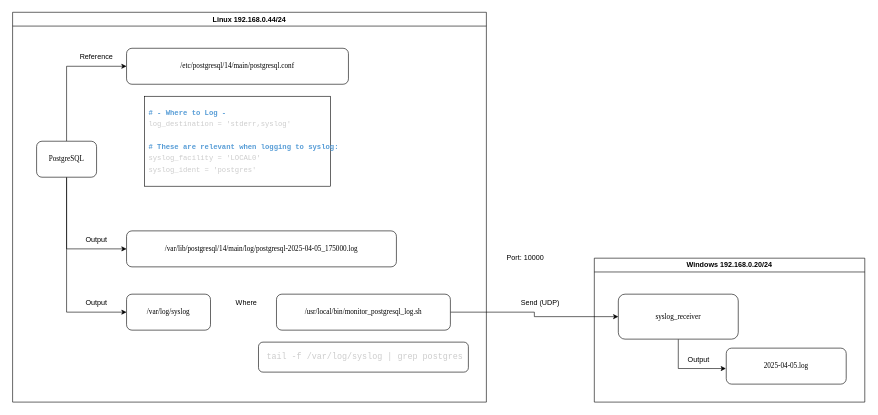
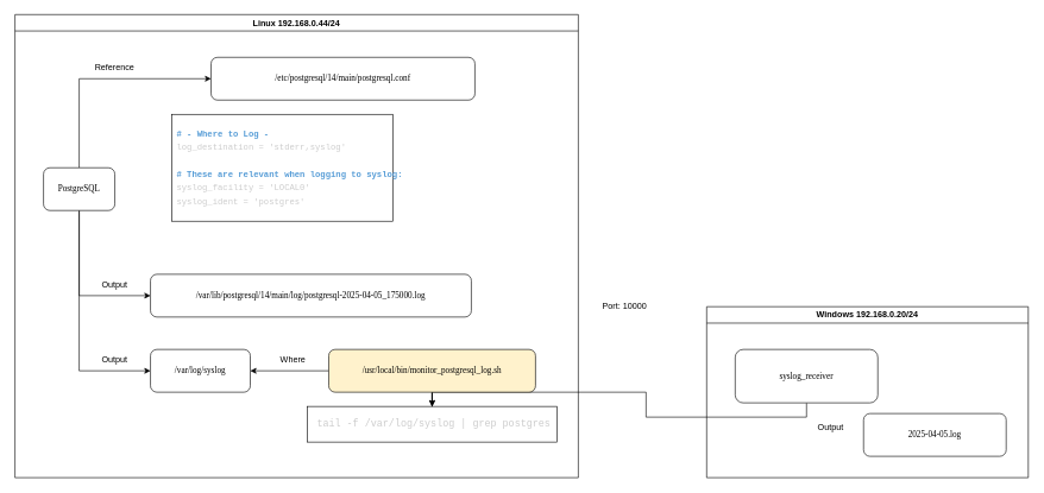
  <mxCell id="0" />
  <mxCell id="1" parent="0" />
  <mxCell id="2" value="Windows 192.168.0.20/24" style="swimlane;whiteSpace=wrap;html=1;" parent="1" vertex="1"><mxGeometry x="990" y="430" width="451" height="240" as="geometry" /></mxCell>
  <mxCell id="3" value="2025-04-05.log" style="rounded=1;whiteSpace=wrap;html=1;fontFamily=PlemolJP;" parent="2" vertex="1"><mxGeometry x="220" y="150" width="200" height="60" as="geometry" /></mxCell>
  <mxCell id="4" value="Output" style="text;html=1;align=center;verticalAlign=middle;whiteSpace=wrap;rounded=0;" vertex="1" parent="2"><mxGeometry x="144" y="154" width="60" height="30" as="geometry" /></mxCell>
  <mxCell id="5" value="Linux 192.168.0.44/24" style="swimlane;whiteSpace=wrap;html=1;" parent="1" vertex="1"><mxGeometry x="20" y="20" width="790" height="650" as="geometry"><mxRectangle x="50" y="220" width="160" height="30" as="alternateBounds" /></mxGeometry></mxCell>
  <mxCell id="6" value="Where" style="text;html=1;align=center;verticalAlign=middle;whiteSpace=wrap;rounded=0;" parent="5" vertex="1"><mxGeometry x="360" y="470" width="60" height="30" as="geometry" /></mxCell>
- <mxCell id="7" value="&lt;div style=&quot;color: rgb(204, 204, 204); font-family: PlemolJP, Consolas, &amp;quot;Courier New&amp;quot;, monospace; font-size: 14px; line-height: 19px; white-space: pre;&quot;&gt;&lt;div style=&quot;line-height: 19px;&quot;&gt;&lt;div style=&quot;line-height: 19px;&quot;&gt;&lt;div style=&quot;line-height: 19px;&quot;&gt;tail -f /var/log/syslog | grep postgres&lt;/div&gt;&lt;/div&gt;&lt;/div&gt;&lt;/div&gt;" style="whiteSpace=wrap;html=1;align=center;labelBackgroundColor=none;spacingLeft=5;rounded=1;" parent="5" vertex="1"><mxGeometry x="410" y="550" width="350" height="50" as="geometry" /></mxCell>
+ <mxCell id="7" value="&lt;div style=&quot;color: rgb(204, 204, 204); font-family: PlemolJP, Consolas, &amp;quot;Courier New&amp;quot;, monospace; font-size: 14px; line-height: 19px; white-space: pre;&quot;&gt;&lt;div style=&quot;line-height: 19px;&quot;&gt;&lt;div style=&quot;line-height: 19px;&quot;&gt;&lt;div style=&quot;line-height: 19px;&quot;&gt;tail -f /var/log/syslog | grep postgres&lt;/div&gt;&lt;/div&gt;&lt;/div&gt;&lt;/div&gt;" style="rounded=0;whiteSpace=wrap;html=1;align=center;labelBackgroundColor=none;spacingLeft=5;" parent="5" vertex="1"><mxGeometry x="410" y="550" width="350" height="50" as="geometry" /></mxCell>
  <mxCell id="8" value="Output" style="text;html=1;align=center;verticalAlign=middle;whiteSpace=wrap;rounded=0;" parent="5" vertex="1"><mxGeometry x="110" y="470" width="60" height="30" as="geometry" /></mxCell>
  <mxCell id="9" value="Output" style="text;html=1;align=center;verticalAlign=middle;whiteSpace=wrap;rounded=0;" parent="5" vertex="1"><mxGeometry x="110" y="365" width="60" height="30" as="geometry" /></mxCell>
  <mxCell id="10" value="Reference" style="text;html=1;align=center;verticalAlign=middle;whiteSpace=wrap;rounded=0;" parent="5" vertex="1"><mxGeometry x="110" y="60" width="60" height="30" as="geometry" /></mxCell>
- <mxCell id="11" style="edgeStyle=orthogonalEdgeStyle;rounded=0;orthogonalLoop=1;jettySize=auto;html=1;exitX=0.5;exitY=1;exitDx=0;exitDy=0;entryX=-0.003;entryY=0.567;entryDx=0;entryDy=0;entryPerimeter=0;" parent="1" source="12" target="3" edge="1"><mxGeometry relative="1" as="geometry"><mxPoint x="1170" y="610" as="targetPoint" /></mxGeometry></mxCell>
+ <mxCell id="11" style="edgeStyle=orthogonalEdgeStyle;rounded=0;orthogonalLoop=1;jettySize=auto;html=1;exitX=0.5;exitY=1;exitDx=0;exitDy=0;" parent="1" source="12" target="7" edge="1"><mxGeometry relative="1" as="geometry"><mxPoint x="1170" y="610" as="targetPoint" /></mxGeometry></mxCell>
  <mxCell id="12" value="syslog_receiver" style="rounded=1;whiteSpace=wrap;html=1;fontFamily=PlemolJP;" parent="1" vertex="1"><mxGeometry x="1030" y="490" width="200" height="75" as="geometry" /></mxCell>
- <mxCell id="14" style="edgeStyle=orthogonalEdgeStyle;rounded=0;orthogonalLoop=1;jettySize=auto;html=1;entryX=0;entryY=0.5;entryDx=0;entryDy=0;" parent="1" source="15" target="12" edge="1"><mxGeometry relative="1" as="geometry" /></mxCell>
- <mxCell id="15" value="/usr/local/bin/monitor_postgresql_log.sh" style="rounded=1;whiteSpace=wrap;html=1;fontFamily=PlemolJP;" parent="1" vertex="1"><mxGeometry x="460" y="490" width="290" height="60" as="geometry" /></mxCell>
+ <mxCell id="13" style="edgeStyle=orthogonalEdgeStyle;rounded=0;orthogonalLoop=1;jettySize=auto;html=1;entryX=1;entryY=0.5;entryDx=0;entryDy=0;" parent="1" source="15" target="16" edge="1"><mxGeometry relative="1" as="geometry" /></mxCell>
+ <mxCell id="14" style="edgeStyle=orthogonalEdgeStyle;rounded=0;orthogonalLoop=1;jettySize=auto;html=1;" parent="1" source="15" target="7" edge="1"><mxGeometry relative="1" as="geometry" /></mxCell>
+ <mxCell id="15" value="/usr/local/bin/monitor_postgresql_log.sh" style="rounded=1;whiteSpace=wrap;html=1;fontFamily=PlemolJP;fillColor=#fff2cc;" parent="1" vertex="1"><mxGeometry x="460" y="490" width="290" height="60" as="geometry" /></mxCell>
  <mxCell id="16" value="/var/log/syslog" style="rounded=1;whiteSpace=wrap;html=1;fontFamily=PlemolJP;" parent="1" vertex="1"><mxGeometry x="210" y="490" width="140" height="60" as="geometry" /></mxCell>
  <mxCell id="17" value="/var/lib/postgresql/14/main/log/postgresql-2025-04-05_175000.log" style="rounded=1;whiteSpace=wrap;html=1;fontFamily=PlemolJP;" parent="1" vertex="1"><mxGeometry x="210" y="384.5" width="450" height="60" as="geometry" /></mxCell>
  <mxCell id="18" style="edgeStyle=orthogonalEdgeStyle;rounded=0;orthogonalLoop=1;jettySize=auto;html=1;entryX=0;entryY=0.5;entryDx=0;entryDy=0;exitX=0.5;exitY=1;exitDx=0;exitDy=0;" parent="1" source="21" target="17" edge="1"><mxGeometry relative="1" as="geometry" /></mxCell>
  <mxCell id="19" style="edgeStyle=orthogonalEdgeStyle;rounded=0;orthogonalLoop=1;jettySize=auto;html=1;entryX=0;entryY=0.5;entryDx=0;entryDy=0;exitX=0.5;exitY=1;exitDx=0;exitDy=0;" parent="1" source="21" target="16" edge="1"><mxGeometry relative="1" as="geometry" /></mxCell>
  <mxCell id="20" style="edgeStyle=orthogonalEdgeStyle;rounded=0;orthogonalLoop=1;jettySize=auto;html=1;entryX=0;entryY=0.5;entryDx=0;entryDy=0;exitX=0.5;exitY=0;exitDx=0;exitDy=0;" parent="1" source="21" target="22" edge="1"><mxGeometry relative="1" as="geometry" /></mxCell>
  <mxCell id="21" value="PostgreSQL" style="rounded=1;whiteSpace=wrap;html=1;fontFamily=PlemolJP;" parent="1" vertex="1"><mxGeometry x="60" y="235" width="100" height="60" as="geometry" /></mxCell>
- <mxCell id="22" value="/etc/postgresql/14/main/postgresql.conf" style="rounded=1;whiteSpace=wrap;html=1;fontFamily=PlemolJP;" parent="1" vertex="1"><mxGeometry x="210" y="80" width="370" height="60" as="geometry" /></mxCell>
+ <mxCell id="22" value="/etc/postgresql/14/main/postgresql.conf" style="rounded=1;whiteSpace=wrap;html=1;fontFamily=PlemolJP;" parent="1" vertex="1"><mxGeometry x="295" y="80" width="370" height="60" as="geometry" /></mxCell>
  <mxCell id="23" value="&lt;div style=&quot;color: rgb(204, 204, 204); font-family: PlemolJP, Consolas, &amp;quot;Courier New&amp;quot;, monospace; line-height: 19px; white-space: pre;&quot;&gt;&lt;div style=&quot;line-height: 19px;&quot;&gt;&lt;div&gt;&lt;div style=&quot;line-height: 19px;&quot;&gt;&lt;div&gt;&lt;span style=&quot;color: #569cd6;font-weight: bold;&quot;&gt;# - Where to Log -&lt;/span&gt;&lt;/div&gt;&lt;div&gt;log_destination = 'stderr,syslog'&lt;/div&gt;&lt;/div&gt;&lt;/div&gt;&lt;div&gt;&lt;span style=&quot;color: #569cd6;font-weight: bold;&quot;&gt;&lt;br&gt;&lt;/span&gt;&lt;/div&gt;&lt;div&gt;&lt;span style=&quot;color: #569cd6;font-weight: bold;&quot;&gt;# These are relevant when logging to syslog:&lt;/span&gt;&lt;/div&gt;&lt;div&gt;syslog_facility = 'LOCAL0'&lt;/div&gt;&lt;div&gt;syslog_ident = 'postgres'&lt;/div&gt;&lt;/div&gt;&lt;/div&gt;" style="rounded=0;whiteSpace=wrap;html=1;align=left;labelBackgroundColor=none;spacingLeft=5;" parent="1" vertex="1"><mxGeometry x="240" y="160" width="310" height="150" as="geometry" /></mxCell>
- <mxCell id="24" value="Send (UDP)" style="text;html=1;align=center;verticalAlign=middle;whiteSpace=wrap;rounded=0;" parent="1" vertex="1"><mxGeometry x="850" y="490" width="100" height="30" as="geometry" /></mxCell>
  <mxCell id="25" value="Port: 10000" style="text;html=1;align=center;verticalAlign=middle;whiteSpace=wrap;rounded=0;" parent="1" vertex="1"><mxGeometry x="825" y="415" width="100" height="30" as="geometry" /></mxCell>
